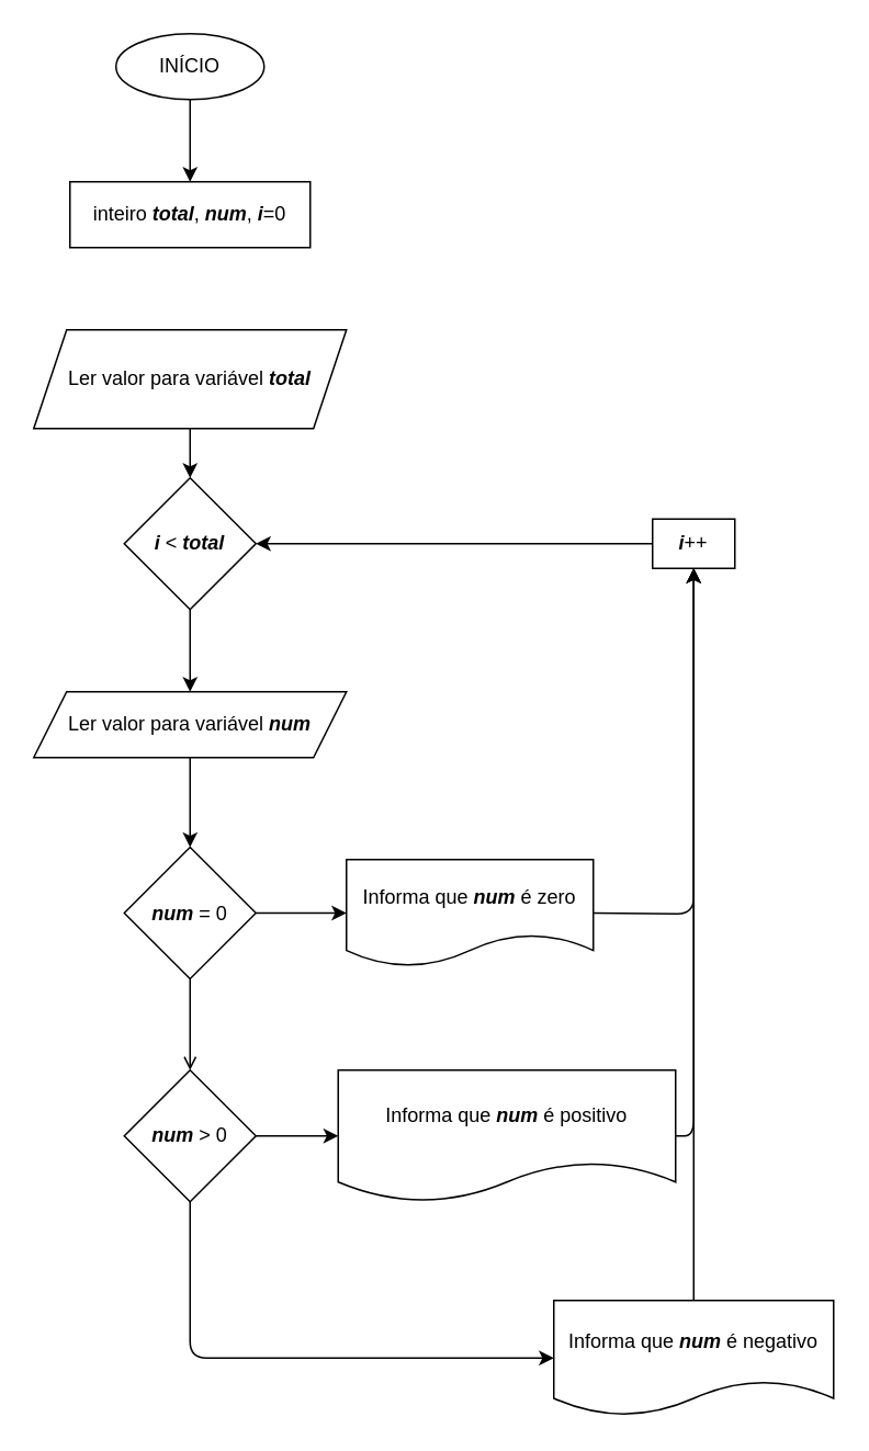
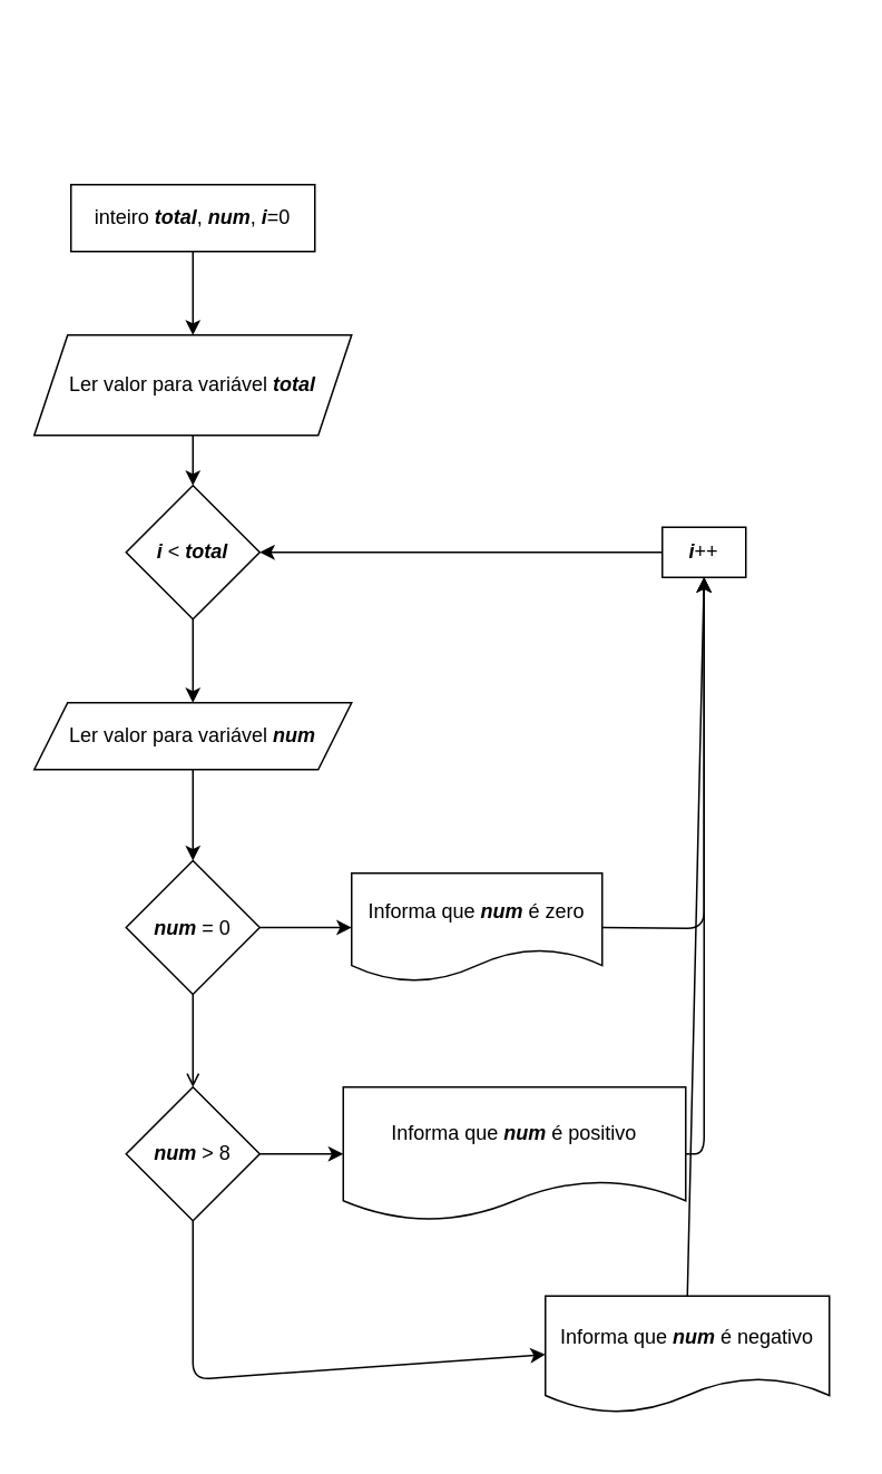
  <mxCell id="0" />
  <mxCell id="1" parent="0" />
- <mxCell id="2" value="" style="edgeStyle=orthogonalEdgeStyle;rounded=0;orthogonalLoop=1;jettySize=auto;html=1;" edge="1" parent="1" source="3" target="5"><mxGeometry relative="1" as="geometry" /></mxCell>
- <mxCell id="3" value="INÍCIO" style="ellipse;whiteSpace=wrap;html=1;" vertex="1" parent="1"><mxGeometry x="70" y="20" width="90" height="40" as="geometry" /></mxCell>
+ <mxCell id="4" value="" style="edgeStyle=orthogonalEdgeStyle;rounded=0;orthogonalLoop=1;jettySize=auto;html=1;" edge="1" parent="1" source="5" target="7"><mxGeometry relative="1" as="geometry" /></mxCell>
  <mxCell id="5" value="inteiro &lt;b&gt;&lt;i&gt;total&lt;/i&gt;&lt;/b&gt;, &lt;b style=&quot;font-style: italic&quot;&gt;num&lt;/b&gt;, &lt;b style=&quot;font-style: italic&quot;&gt;i&lt;/b&gt;=0" style="rounded=0;whiteSpace=wrap;html=1;" vertex="1" parent="1"><mxGeometry x="42" y="110" width="146" height="40" as="geometry" /></mxCell>
  <mxCell id="6" value="" style="edgeStyle=orthogonalEdgeStyle;rounded=0;orthogonalLoop=1;jettySize=auto;html=1;" edge="1" parent="1" source="7" target="9"><mxGeometry relative="1" as="geometry" /></mxCell>
  <mxCell id="7" value="Ler valor para variável &lt;b&gt;&lt;i&gt;total&lt;/i&gt;&lt;/b&gt;" style="shape=parallelogram;perimeter=parallelogramPerimeter;whiteSpace=wrap;html=1;fixedSize=1;" vertex="1" parent="1"><mxGeometry x="20" y="200" width="190" height="60" as="geometry" /></mxCell>
  <mxCell id="8" value="" style="edgeStyle=orthogonalEdgeStyle;rounded=0;orthogonalLoop=1;jettySize=auto;html=1;" edge="1" parent="1" source="9" target="11"><mxGeometry relative="1" as="geometry" /></mxCell>
  <mxCell id="9" value="&lt;i&gt;&lt;b&gt;i&lt;/b&gt;&lt;/i&gt; &amp;lt; &lt;b&gt;&lt;i&gt;total&lt;/i&gt;&lt;/b&gt;" style="rhombus;whiteSpace=wrap;html=1;" vertex="1" parent="1"><mxGeometry x="75" y="290" width="80" height="80" as="geometry" /></mxCell>
  <mxCell id="10" value="" style="edgeStyle=orthogonalEdgeStyle;rounded=0;orthogonalLoop=1;jettySize=auto;html=1;" edge="1" parent="1" source="11" target="13"><mxGeometry relative="1" as="geometry" /></mxCell>
  <mxCell id="11" value="Ler valor para variável &lt;b&gt;&lt;i&gt;num&lt;/i&gt;&lt;/b&gt;" style="shape=parallelogram;perimeter=parallelogramPerimeter;whiteSpace=wrap;html=1;fixedSize=1;" vertex="1" parent="1"><mxGeometry x="20" y="420" width="190" height="40" as="geometry" /></mxCell>
  <mxCell id="12" value="" style="edgeStyle=orthogonalEdgeStyle;rounded=0;orthogonalLoop=1;jettySize=auto;html=1;endArrow=open;" edge="1" parent="1" source="13" target="15"><mxGeometry relative="1" as="geometry" /></mxCell>
  <mxCell id="13" value="&lt;b&gt;&lt;i&gt;num&lt;/i&gt;&lt;/b&gt; = 0" style="rhombus;whiteSpace=wrap;html=1;" vertex="1" parent="1"><mxGeometry x="75" y="514.5" width="80" height="80" as="geometry" /></mxCell>
  <mxCell id="14" value="Informa que &lt;b&gt;&lt;i&gt;num&lt;/i&gt;&lt;/b&gt; é zero" style="shape=document;whiteSpace=wrap;html=1;boundedLbl=1;" vertex="1" parent="1"><mxGeometry x="210" y="522" width="150" height="65" as="geometry" /></mxCell>
- <mxCell id="15" value="&lt;b&gt;&lt;i&gt;num&lt;/i&gt;&lt;/b&gt; &amp;gt; 0" style="rhombus;whiteSpace=wrap;html=1;" vertex="1" parent="1"><mxGeometry x="75" y="650" width="80" height="80" as="geometry" /></mxCell>
+ <mxCell id="15" value="&lt;b&gt;&lt;i&gt;num&lt;/i&gt;&lt;/b&gt; &amp;gt; 8" style="rhombus;whiteSpace=wrap;html=1;" vertex="1" parent="1"><mxGeometry x="75" y="650" width="80" height="80" as="geometry" /></mxCell>
  <mxCell id="16" value="Informa que &lt;b&gt;&lt;i&gt;num&lt;/i&gt;&lt;/b&gt; é positivo" style="shape=document;whiteSpace=wrap;html=1;boundedLbl=1;" vertex="1" parent="1"><mxGeometry x="205" y="650" width="205" height="80" as="geometry" /></mxCell>
- <mxCell id="17" value="Informa que &lt;b&gt;&lt;i&gt;num&lt;/i&gt;&lt;/b&gt; é negativo" style="shape=document;whiteSpace=wrap;html=1;boundedLbl=1;" vertex="1" parent="1"><mxGeometry x="336" y="790" width="170" height="70" as="geometry" /></mxCell>
+ <mxCell id="17" value="Informa que &lt;b&gt;&lt;i&gt;num&lt;/i&gt;&lt;/b&gt; é negativo" style="shape=document;whiteSpace=wrap;html=1;boundedLbl=1;" vertex="1" parent="1"><mxGeometry x="326" y="775" width="170" height="70" as="geometry" /></mxCell>
  <mxCell id="18" value="" style="endArrow=classic;html=1;entryX=0;entryY=0.5;entryDx=0;entryDy=0;exitX=1;exitY=0.5;exitDx=0;exitDy=0;" edge="1" parent="1" source="13" target="14"><mxGeometry width="50" height="50" relative="1" as="geometry"><mxPoint x="91" y="660" as="sourcePoint" /><mxPoint x="141" y="610" as="targetPoint" /></mxGeometry></mxCell>
  <mxCell id="19" value="" style="endArrow=classic;html=1;entryX=0;entryY=0.5;entryDx=0;entryDy=0;exitX=1;exitY=0.5;exitDx=0;exitDy=0;" edge="1" parent="1" source="15" target="16"><mxGeometry width="50" height="50" relative="1" as="geometry"><mxPoint x="91" y="660" as="sourcePoint" /><mxPoint x="141" y="610" as="targetPoint" /></mxGeometry></mxCell>
  <mxCell id="20" value="" style="endArrow=classic;html=1;entryX=0;entryY=0.5;entryDx=0;entryDy=0;exitX=0.5;exitY=1;exitDx=0;exitDy=0;" edge="1" parent="1" source="15" target="17"><mxGeometry width="50" height="50" relative="1" as="geometry"><mxPoint x="91" y="660" as="sourcePoint" /><mxPoint x="141" y="610" as="targetPoint" /><Array as="points"><mxPoint x="115" y="825" /></Array></mxGeometry></mxCell>
  <mxCell id="21" value="&lt;b&gt;&lt;i&gt;i&lt;/i&gt;&lt;/b&gt;++" style="rounded=0;whiteSpace=wrap;html=1;" vertex="1" parent="1"><mxGeometry x="396" y="315" width="50" height="30" as="geometry" /></mxCell>
  <mxCell id="22" value="" style="endArrow=classic;html=1;entryX=0.5;entryY=1;entryDx=0;entryDy=0;exitX=1;exitY=0.5;exitDx=0;exitDy=0;" edge="1" parent="1" source="14" target="21"><mxGeometry width="50" height="50" relative="1" as="geometry"><mxPoint x="461" y="555" as="sourcePoint" /><mxPoint x="241" y="470" as="targetPoint" /><Array as="points"><mxPoint x="421" y="555" /></Array></mxGeometry></mxCell>
  <mxCell id="23" value="" style="endArrow=classic;html=1;entryX=1;entryY=0.5;entryDx=0;entryDy=0;exitX=0;exitY=0.5;exitDx=0;exitDy=0;" edge="1" parent="1" source="21" target="9"><mxGeometry width="50" height="50" relative="1" as="geometry"><mxPoint x="191" y="520" as="sourcePoint" /><mxPoint x="241" y="470" as="targetPoint" /></mxGeometry></mxCell>
  <mxCell id="24" value="" style="endArrow=classic;html=1;exitX=0.5;exitY=0;exitDx=0;exitDy=0;entryX=0.5;entryY=1;entryDx=0;entryDy=0;" edge="1" parent="1" source="17" target="21"><mxGeometry width="50" height="50" relative="1" as="geometry"><mxPoint x="391" y="580" as="sourcePoint" /><mxPoint x="441" y="530" as="targetPoint" /></mxGeometry></mxCell>
  <mxCell id="25" value="" style="endArrow=classic;html=1;exitX=1;exitY=0.5;exitDx=0;exitDy=0;entryX=0.5;entryY=1;entryDx=0;entryDy=0;" edge="1" parent="1" source="16" target="21"><mxGeometry width="50" height="50" relative="1" as="geometry"><mxPoint x="391" y="580" as="sourcePoint" /><mxPoint x="441" y="530" as="targetPoint" /><Array as="points"><mxPoint x="421" y="690" /></Array></mxGeometry></mxCell>
